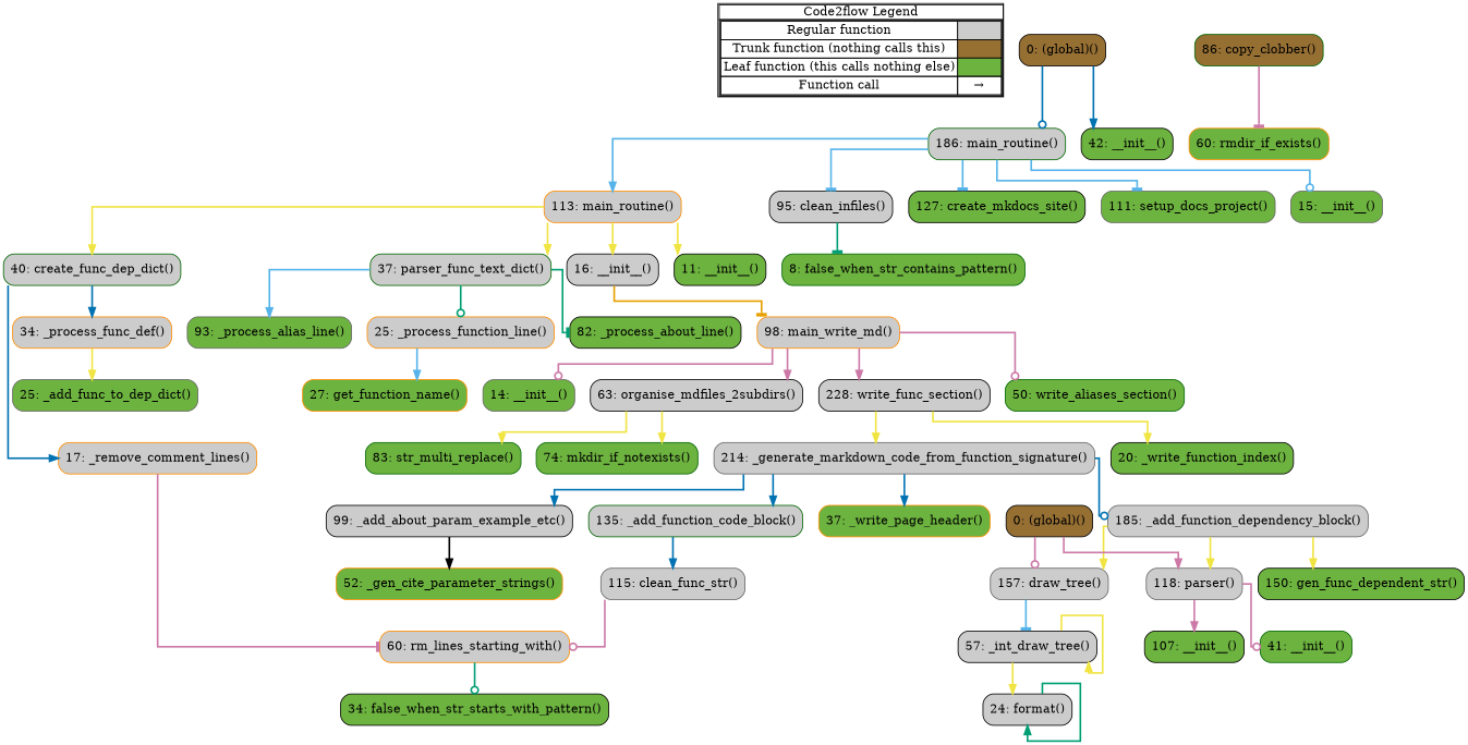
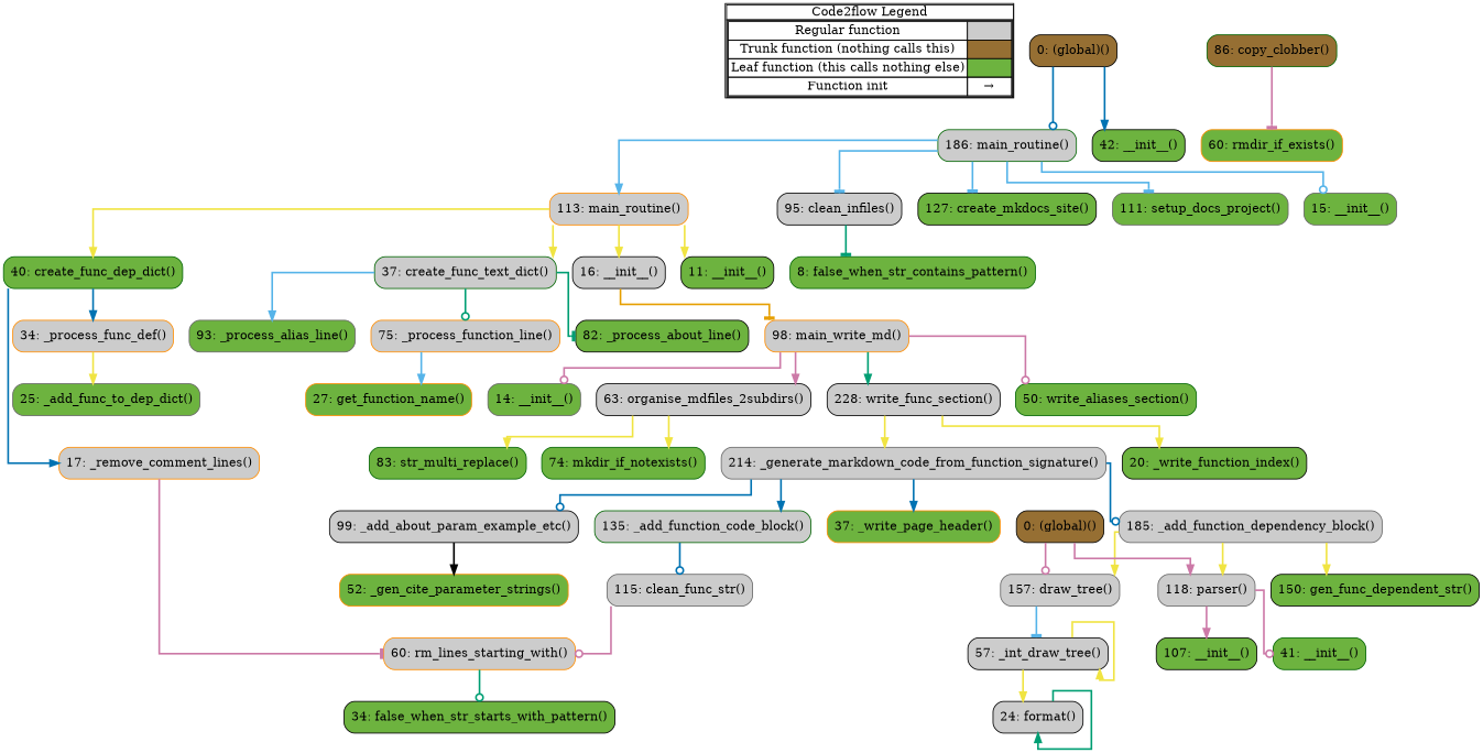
  digraph {
    concentrate=true
    fontname="DejaVu Serif"
    rankdir=TB
    splines=ortho
    node [fontname="DejaVu Serif" shape=rect color=black fillcolor="#6db33f" style="rounded,filled"]
    edge [color="#F0E442" fontname="DejaVu Serif" penwidth=2]
-   n1 [label=<         <table cellspacing="0" cellpadding="0" border="1"><tr><td>Code2flow Legend</td></tr><tr><td>         <table cellspacing="0">         <tr><td>Regular function</td><td width="50px" bgcolor='#cccccc'></td></tr>         <tr><td>Trunk function (nothing calls this)</td><td bgcolor='#966F33'></td></tr>         <tr><td>Leaf function (this calls nothing else)</td><td bgcolor='#6db33f'></td></tr>         <tr><td>Function call</td><td><font color='black'>&#8594;</font></td></tr>         </table></td></tr></table>         > margin=0 shape=none color="" fillcolor="" style=""]
+   n1 [label=<         <table cellspacing="0" cellpadding="0" border="1"><tr><td>Code2flow Legend</td></tr><tr><td>         <table cellspacing="0">         <tr><td>Regular function</td><td width="50px" bgcolor='#cccccc'></td></tr>         <tr><td>Trunk function (nothing calls this)</td><td bgcolor='#966F33'></td></tr>         <tr><td>Leaf function (this calls nothing else)</td><td bgcolor='#6db33f'></td></tr>         <tr><td>Function init</td><td><font color='black'>&#8594;</font></td></tr>         </table></td></tr></table>         > margin=0 shape=none color="" fillcolor="" style=""]
    n2 [color=gray40 label="14: __init__()"]
    n3 [fillcolor="#cccccc" label="99: _add_about_param_example_etc()"]
    n4 [color=darkgreen fillcolor="#cccccc" label="135: _add_function_code_block()"]
    n5 [color=gray40 fillcolor="#cccccc" label="185: _add_function_dependency_block()"]
    n6 [color=darkorange label="52: _gen_cite_parameter_strings()"]
    n7 [color=gray40 fillcolor="#cccccc" label="214: _generate_markdown_code_from_function_signature()"]
    n8 [label="20: _write_function_index()"]
    n9 [color=darkorange label="37: _write_page_header()"]
    n10 [color=gray40 fillcolor="#cccccc" label="115: clean_func_str()"]
    n11 [label="150: gen_func_dependent_str()"]
    n12 [fillcolor="#cccccc" label="228: write_func_section()"]
    n13 [fillcolor="#cccccc" label="24: format()"]
    n14 [color=darkgreen label="41: __init__()"]
    n15 [label="107: __init__()"]
    n16 [fillcolor="#966F33" label="0: (global)()"]
    n17 [fillcolor="#cccccc" label="57: _int_draw_tree()"]
    n18 [color=gray40 fillcolor="#cccccc" label="157: draw_tree()"]
    n19 [color=gray40 fillcolor="#cccccc" label="118: parser()"]
    n20 [label="11: __init__()"]
    n21 [color=gray40 label="25: _add_func_to_dep_dict()"]
    n22 [color=darkorange fillcolor="#cccccc" label="34: _process_func_def()"]
    n23 [color=darkorange fillcolor="#cccccc" label="17: _remove_comment_lines()"]
-   n24 [color=darkgreen fillcolor="#cccccc" label="40: create_func_dep_dict()"]
+   n24 [color=darkgreen label="40: create_func_dep_dict()"]
    n25 [label="42: __init__()"]
    n26 [fillcolor="#cccccc" label="95: clean_infiles()"]
    n27 [label="127: create_mkdocs_site()"]
    n28 [color=darkgreen fillcolor="#cccccc" label="186: main_routine()"]
    n29 [color=gray40 label="111: setup_docs_project()"]
    n30 [fillcolor="#966F33" label="0: (global)()"]
    n31 [color=darkgreen fillcolor="#966F33" label="86: copy_clobber()"]
    n32 [color=darkgreen label="74: mkdir_if_notexists()"]
    n33 [color=darkorange label="60: rmdir_if_exists()"]
    n34 [color=darkgreen label="8: false_when_str_contains_pattern()"]
    n35 [label="34: false_when_str_starts_with_pattern()"]
    n36 [color=darkorange fillcolor="#cccccc" label="60: rm_lines_starting_with()"]
    n37 [color=darkgreen label="83: str_multi_replace()"]
    n38 [fillcolor="#cccccc" label="16: __init__()"]
    n39 [color=darkorange fillcolor="#cccccc" label="98: main_write_md()"]
    n40 [fillcolor="#cccccc" label="63: organise_mdfiles_2subdirs()"]
    n41 [color=darkgreen label="50: write_aliases_section()"]
    n42 [color=gray40 label="15: __init__()"]
    n43 [label="82: _process_about_line()"]
    n44 [color=gray40 label="93: _process_alias_line()"]
-   n45 [color=darkorange fillcolor="#cccccc" label="25: _process_function_line()"]
-   n46 [color=darkgreen fillcolor="#cccccc" label="37: parser_func_text_dict()"]
+   n45 [color=darkorange fillcolor="#cccccc" label="75: _process_function_line()"]
+   n46 [color=darkgreen fillcolor="#cccccc" label="37: create_func_text_dict()"]
    n47 [color=darkorange label="27: get_function_name()"]
    n48 [color=darkorange fillcolor="#cccccc" label="113: main_routine()"]
    subgraph sub_1 {
      label=legend
      rank=min
      n1
    }
    subgraph sub_2 {
      label="File: DocSectionWriterFunction"
      style=dotted
      subgraph sub_3 {
        label="Class: DocSectionWriterFunction"
        style=dotted
        n2
        n3
        n4
        n5
        n6
        n7
        n8
        n9
        n10
        n11
        n12
      }
    }
    subgraph sub_4 {
      label="File: coloured_log_formatter"
      style=dotted
      subgraph sub_5 {
        label="Class: ColouredLogFormatter"
        style=dotted
        n13
      }
    }
    subgraph sub_6 {
      label="File: function_call_tree"
      style=dotted
      n16
      n17
      n18
      n19
      subgraph sub_7 {
        label="Class: Node"
        style=dotted
        n14
      }
      subgraph sub_8 {
        label="Class: Track"
        style=dotted
        n15
      }
    }
    subgraph sub_9 {
      label="File: function_dependency_processor"
      style=dotted
      subgraph sub_10 {
        label="Class: FunctionDependencyProcessor"
        style=dotted
        n20
        n21
        n22
        n23
        n24
      }
    }
    subgraph sub_11 {
      label="File: gen_mkdocs_site"
      style=dotted
      n30
      subgraph sub_12 {
        label="Class: GenMkdocsSite"
        style=dotted
        n25
        n26
        n27
        n28
        n29
      }
    }
    subgraph sub_13 {
      label="File: hfile"
      style=dotted
      n31
      n32
      n33
    }
    subgraph sub_14 {
      label="File: hstrops"
      style=dotted
      n34
      n35
      n36
      n37
    }
    subgraph sub_15 {
      label="File: shell_2md_file_writer"
      style=dotted
      subgraph sub_16 {
        label="Class: Sh2MdFileWriter"
        style=dotted
        n38
        n39
        n40
        n41
      }
    }
    subgraph sub_17 {
      label="File: shell_src_preprocessor"
      style=dotted
      subgraph sub_18 {
        label="Class: ShellSrcPreProcessor"
        style=dotted
        n42
        n43
        n44
        n45
        n46
        n47
        n48
      }
    }
    n3 -> n6 [arrowhead=normal color="#000000"]
-   n4 -> n10 [arrowhead=normal color="#0072B2"]
+   n4 -> n10 [arrowhead=odot color="#0072B2"]
    n5 -> n11
    n5 -> n18
    n5 -> n19
-   n7 -> n3 [arrowhead=normal color="#0072B2"]
+   n7 -> n3 [arrowhead=odot color="#0072B2"]
    n7 -> n4 [arrowhead=normal color="#0072B2"]
    n7 -> n5 [arrowhead=odot color="#0072B2"]
    n7 -> n9 [arrowhead=normal color="#0072B2"]
    n10 -> n36 [arrowhead=odot color="#CC79A7"]
    n12 -> n7
    n12 -> n8
    n13 -> n13 [arrowhead=normal color="#009E73"]
    n16 -> n18 [arrowhead=odot color="#CC79A7"]
    n16 -> n19 [arrowhead=normal color="#CC79A7"]
    n17 -> n13
    n17 -> n13
    n17 -> n17
    n17 -> n17
    n18 -> n17 [arrowhead=tee color="#56B4E9"]
    n18 -> n17 [color="#56B4E9"]
    n19 -> n14 [arrowhead=odot color="#CC79A7"]
    n19 -> n15 [arrowhead=normal color="#CC79A7"]
    n22 -> n21
    n23 -> n36 [arrowhead=tee color="#CC79A7"]
    n24 -> n22 [arrowhead=normal color="#0072B2"]
    n24 -> n23 [arrowhead=normal color="#0072B2"]
    n26 -> n34 [arrowhead=tee color="#009E73"]
    n28 -> n26 [arrowhead=tee color="#56B4E9"]
    n28 -> n27 [arrowhead=tee color="#56B4E9"]
    n28 -> n29 [arrowhead=tee color="#56B4E9"]
    n28 -> n42 [arrowhead=odot color="#56B4E9"]
    n28 -> n48 [arrowhead=normal color="#56B4E9"]
    n30 -> n25 [arrowhead=normal color="#0072B2"]
    n30 -> n28 [arrowhead=odot color="#0072B2"]
    n31 -> n33 [arrowhead=tee color="#CC79A7"]
    n36 -> n35 [arrowhead=odot color="#009E73"]
    n38 -> n39 [arrowhead=tee color="#E69F00"]
    n39 -> n2 [arrowhead=odot color="#CC79A7"]
-   n39 -> n12 [arrowhead=normal color="#CC79A7"]
+   n39 -> n12 [arrowhead=normal color="#009E73"]
    n39 -> n40 [arrowhead=normal color="#CC79A7"]
    n39 -> n41 [arrowhead=odot color="#CC79A7"]
    n40 -> n32
    n40 -> n32
    n40 -> n37
    n45 -> n47 [arrowhead=normal color="#56B4E9"]
    n46 -> n43 [arrowhead=tee color="#009E73"]
    n46 -> n44 [arrowhead=normal color="#56B4E9"]
    n46 -> n45 [arrowhead=odot color="#009E73"]
    n48 -> n20
    n48 -> n24
    n48 -> n38
    n48 -> n46
  }
